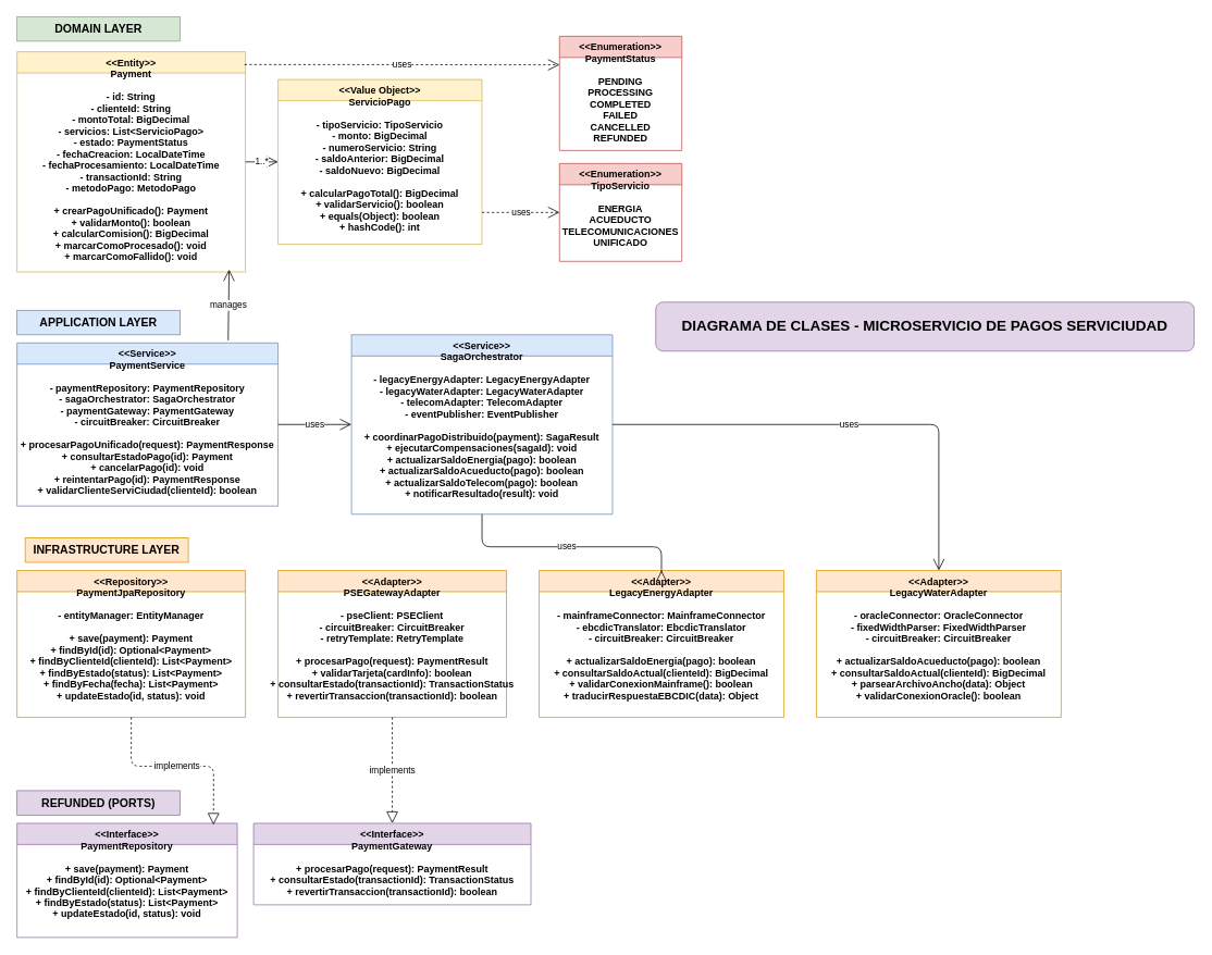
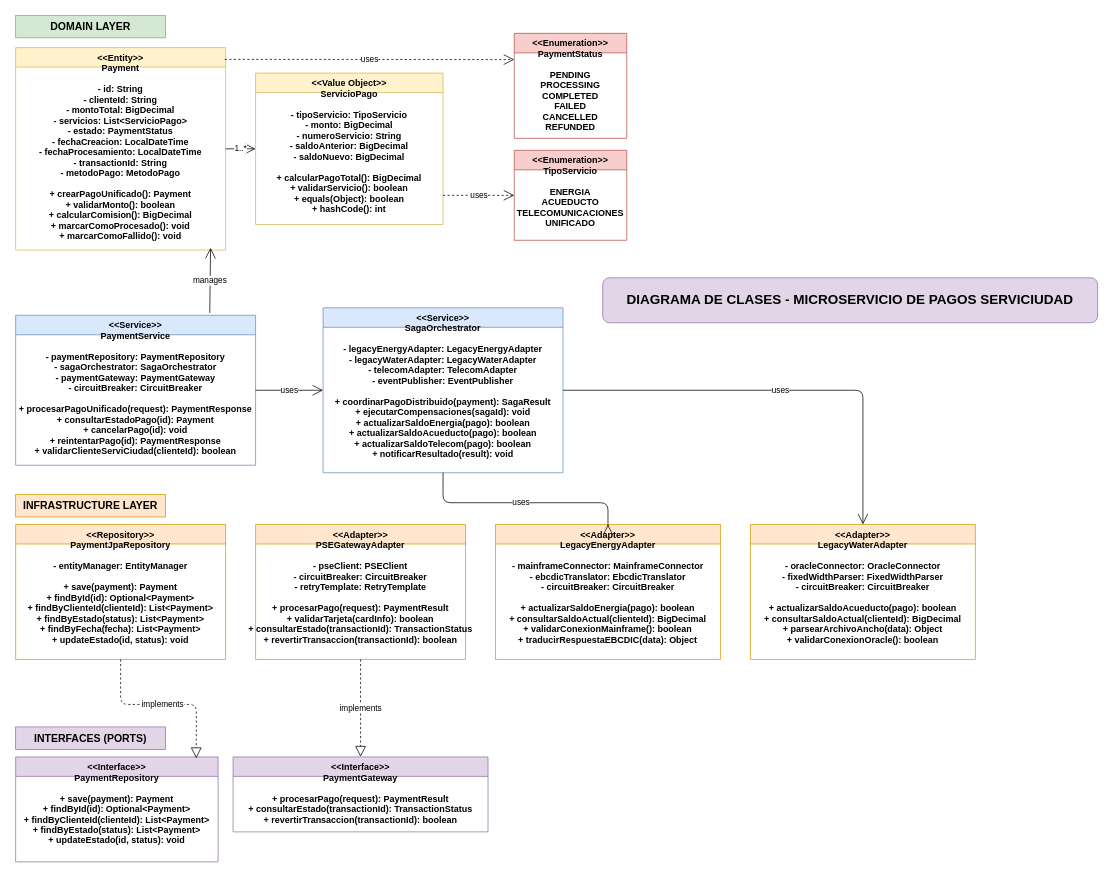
  <mxCell id="0" />
  <mxCell id="1" parent="0" />
  <mxCell id="2" value="DIAGRAMA DE CLASES - MICROSERVICIO DE PAGOS SERVICIUDAD" style="rounded=1;whiteSpace=wrap;html=1;fillColor=#e1d5e7;strokeColor=#9673a6;fontSize=18;fontStyle=1;" vertex="1" parent="1"><mxGeometry x="803" y="370" width="660" height="60" as="geometry" /></mxCell>
  <mxCell id="3" value="DOMAIN LAYER" style="rounded=0;whiteSpace=wrap;html=1;fillColor=#d5e8d4;strokeColor=#82b366;fontSize=14;fontStyle=1;" vertex="1" parent="1"><mxGeometry x="20" y="20" width="200" height="30" as="geometry" /></mxCell>
  <mxCell id="4" value="&lt;&lt;Entity&gt;&gt;&#10;Payment&#10;&#10;- id: String&#10;- clienteId: String&#10;- montoTotal: BigDecimal&#10;- servicios: List&lt;ServicioPago&gt;&#10;- estado: PaymentStatus&#10;- fechaCreacion: LocalDateTime&#10;- fechaProcesamiento: LocalDateTime&#10;- transactionId: String&#10;- metodoPago: MetodoPago&#10;&#10;+ crearPagoUnificado(): Payment&#10;+ validarMonto(): boolean&#10;+ calcularComision(): BigDecimal&#10;+ marcarComoProcesado(): void&#10;+ marcarComoFallido(): void" style="swimlane;fontStyle=1;align=center;verticalAlign=top;childLayout=stackLayout;horizontal=1;startSize=26;horizontalStack=0;resizeParent=1;resizeParentMax=0;resizeLast=0;collapsible=1;marginBottom=0;fillColor=#fff2cc;strokeColor=#d6b656;" vertex="1" parent="1"><mxGeometry x="20" y="63" width="280" height="270" as="geometry" /></mxCell>
  <mxCell id="5" value="&lt;&lt;Value Object&gt;&gt;&#10;ServicioPago&#10;&#10;- tipoServicio: TipoServicio&#10;- monto: BigDecimal&#10;- numeroServicio: String&#10;- saldoAnterior: BigDecimal&#10;- saldoNuevo: BigDecimal&#10;&#10;+ calcularPagoTotal(): BigDecimal&#10;+ validarServicio(): boolean&#10;+ equals(Object): boolean&#10;+ hashCode(): int" style="swimlane;fontStyle=1;align=center;verticalAlign=top;childLayout=stackLayout;horizontal=1;startSize=26;horizontalStack=0;resizeParent=1;resizeParentMax=0;resizeLast=0;collapsible=1;marginBottom=0;fillColor=#fff2cc;strokeColor=#d6b656;" vertex="1" parent="1"><mxGeometry x="340" y="97" width="250" height="202" as="geometry" /></mxCell>
  <mxCell id="6" value="&lt;&lt;Enumeration&gt;&gt;&#10;PaymentStatus&#10;&#10;PENDING&#10;PROCESSING&#10;COMPLETED&#10;FAILED&#10;CANCELLED&#10;REFUNDED" style="swimlane;fontStyle=1;align=center;verticalAlign=top;childLayout=stackLayout;horizontal=1;startSize=26;horizontalStack=0;resizeParent=1;resizeParentMax=0;resizeLast=0;collapsible=1;marginBottom=0;fillColor=#f8cecc;strokeColor=#b85450;" vertex="1" parent="1"><mxGeometry x="685" y="44" width="150" height="140" as="geometry" /></mxCell>
  <mxCell id="7" value="&lt;&lt;Enumeration&gt;&gt;&#10;TipoServicio&#10;&#10;ENERGIA&#10;ACUEDUCTO&#10;TELECOMUNICACIONES&#10;UNIFICADO" style="swimlane;fontStyle=1;align=center;verticalAlign=top;childLayout=stackLayout;horizontal=1;startSize=26;horizontalStack=0;resizeParent=1;resizeParentMax=0;resizeLast=0;collapsible=1;marginBottom=0;fillColor=#f8cecc;strokeColor=#b85450;" vertex="1" parent="1"><mxGeometry x="685" y="200" width="150" height="120" as="geometry" /></mxCell>
- <mxCell id="8" value="APPLICATION LAYER" style="rounded=0;whiteSpace=wrap;html=1;fillColor=#dae8fc;strokeColor=#6c8ebf;fontSize=14;fontStyle=1;" vertex="1" parent="1"><mxGeometry x="20" y="380" width="200" height="30" as="geometry" /></mxCell>
  <mxCell id="9" value="&lt;&lt;Service&gt;&gt;&#10;PaymentService&#10;&#10;- paymentRepository: PaymentRepository&#10;- sagaOrchestrator: SagaOrchestrator&#10;- paymentGateway: PaymentGateway&#10;- circuitBreaker: CircuitBreaker&#10;&#10;+ procesarPagoUnificado(request): PaymentResponse&#10;+ consultarEstadoPago(id): Payment&#10;+ cancelarPago(id): void&#10;+ reintentarPago(id): PaymentResponse&#10;+ validarClienteServiCiudad(clienteId): boolean" style="swimlane;fontStyle=1;align=center;verticalAlign=top;childLayout=stackLayout;horizontal=1;startSize=26;horizontalStack=0;resizeParent=1;resizeParentMax=0;resizeLast=0;collapsible=1;marginBottom=0;fillColor=#dae8fc;strokeColor=#6c8ebf;" vertex="1" parent="1"><mxGeometry x="20" y="420" width="320" height="200" as="geometry" /></mxCell>
  <mxCell id="10" value="&lt;&lt;Service&gt;&gt;&#10;SagaOrchestrator&#10;&#10;- legacyEnergyAdapter: LegacyEnergyAdapter&#10;- legacyWaterAdapter: LegacyWaterAdapter&#10;- telecomAdapter: TelecomAdapter&#10;- eventPublisher: EventPublisher&#10;&#10;+ coordinarPagoDistribuido(payment): SagaResult&#10;+ ejecutarCompensaciones(sagaId): void&#10;+ actualizarSaldoEnergia(pago): boolean&#10;+ actualizarSaldoAcueducto(pago): boolean&#10;+ actualizarSaldoTelecom(pago): boolean&#10;+ notificarResultado(result): void" style="swimlane;fontStyle=1;align=center;verticalAlign=top;childLayout=stackLayout;horizontal=1;startSize=26;horizontalStack=0;resizeParent=1;resizeParentMax=0;resizeLast=0;collapsible=1;marginBottom=0;fillColor=#dae8fc;strokeColor=#6c8ebf;" vertex="1" parent="1"><mxGeometry x="430" y="410" width="320" height="220" as="geometry" /></mxCell>
- <mxCell id="11" value="INFRASTRUCTURE LAYER" style="rounded=0;whiteSpace=wrap;html=1;fillColor=#ffe6cc;strokeColor=#d79b00;fontSize=14;fontStyle=1;" vertex="1" parent="1"><mxGeometry x="30" y="659" width="200" height="30" as="geometry" /></mxCell>
+ <mxCell id="11" value="INFRASTRUCTURE LAYER" style="rounded=0;whiteSpace=wrap;html=1;fillColor=#ffe6cc;strokeColor=#d79b00;fontSize=14;fontStyle=1;" vertex="1" parent="1"><mxGeometry x="20" y="659" width="200" height="30" as="geometry" /></mxCell>
  <mxCell id="12" value="&lt;&lt;Repository&gt;&gt;&#10;PaymentJpaRepository&#10;&#10;- entityManager: EntityManager&#10;&#10;+ save(payment): Payment&#10;+ findById(id): Optional&lt;Payment&gt;&#10;+ findByClienteId(clienteId): List&lt;Payment&gt;&#10;+ findByEstado(status): List&lt;Payment&gt;&#10;+ findByFecha(fecha): List&lt;Payment&gt;&#10;+ updateEstado(id, status): void" style="swimlane;fontStyle=1;align=center;verticalAlign=top;childLayout=stackLayout;horizontal=1;startSize=26;horizontalStack=0;resizeParent=1;resizeParentMax=0;resizeLast=0;collapsible=1;marginBottom=0;fillColor=#ffe6cc;strokeColor=#d79b00;" vertex="1" parent="1"><mxGeometry x="20" y="699" width="280" height="180" as="geometry" /></mxCell>
  <mxCell id="13" value="&lt;&lt;Adapter&gt;&gt;&#10;PSEGatewayAdapter&#10;&#10;- pseClient: PSEClient&#10;- circuitBreaker: CircuitBreaker&#10;- retryTemplate: RetryTemplate&#10;&#10;+ procesarPago(request): PaymentResult&#10;+ validarTarjeta(cardInfo): boolean&#10;+ consultarEstado(transactionId): TransactionStatus&#10;+ revertirTransaccion(transactionId): boolean" style="swimlane;fontStyle=1;align=center;verticalAlign=top;childLayout=stackLayout;horizontal=1;startSize=26;horizontalStack=0;resizeParent=1;resizeParentMax=0;resizeLast=0;collapsible=1;marginBottom=0;fillColor=#ffe6cc;strokeColor=#d79b00;" vertex="1" parent="1"><mxGeometry x="340" y="699" width="280" height="180" as="geometry" /></mxCell>
  <mxCell id="14" value="&lt;&lt;Adapter&gt;&gt;&#10;LegacyEnergyAdapter&#10;&#10;- mainframeConnector: MainframeConnector&#10;- ebcdicTranslator: EbcdicTranslator&#10;- circuitBreaker: CircuitBreaker&#10;&#10;+ actualizarSaldoEnergia(pago): boolean&#10;+ consultarSaldoActual(clienteId): BigDecimal&#10;+ validarConexionMainframe(): boolean&#10;+ traducirRespuestaEBCDIC(data): Object" style="swimlane;fontStyle=1;align=center;verticalAlign=top;childLayout=stackLayout;horizontal=1;startSize=26;horizontalStack=0;resizeParent=1;resizeParentMax=0;resizeLast=0;collapsible=1;marginBottom=0;fillColor=#ffe6cc;strokeColor=#d79b00;" vertex="1" parent="1"><mxGeometry x="660" y="699" width="300" height="180" as="geometry" /></mxCell>
  <mxCell id="15" value="&lt;&lt;Adapter&gt;&gt;&#10;LegacyWaterAdapter&#10;&#10;- oracleConnector: OracleConnector&#10;- fixedWidthParser: FixedWidthParser&#10;- circuitBreaker: CircuitBreaker&#10;&#10;+ actualizarSaldoAcueducto(pago): boolean&#10;+ consultarSaldoActual(clienteId): BigDecimal&#10;+ parsearArchivoAncho(data): Object&#10;+ validarConexionOracle(): boolean" style="swimlane;fontStyle=1;align=center;verticalAlign=top;childLayout=stackLayout;horizontal=1;startSize=26;horizontalStack=0;resizeParent=1;resizeParentMax=0;resizeLast=0;collapsible=1;marginBottom=0;fillColor=#ffe6cc;strokeColor=#d79b00;" vertex="1" parent="1"><mxGeometry x="1000" y="699" width="300" height="180" as="geometry" /></mxCell>
- <mxCell id="16" value="REFUNDED (PORTS)" style="rounded=0;whiteSpace=wrap;html=1;fillColor=#e1d5e7;strokeColor=#9673a6;fontSize=14;fontStyle=1;" vertex="1" parent="1"><mxGeometry x="20" y="969" width="200" height="30" as="geometry" /></mxCell>
+ <mxCell id="16" value="INTERFACES (PORTS)" style="rounded=0;whiteSpace=wrap;html=1;fillColor=#e1d5e7;strokeColor=#9673a6;fontSize=14;fontStyle=1;" vertex="1" parent="1"><mxGeometry x="20" y="969" width="200" height="30" as="geometry" /></mxCell>
  <mxCell id="17" value="&lt;&lt;Interface&gt;&gt;&#10;PaymentRepository&#10;&#10;+ save(payment): Payment&#10;+ findById(id): Optional&lt;Payment&gt;&#10;+ findByClienteId(clienteId): List&lt;Payment&gt;&#10;+ findByEstado(status): List&lt;Payment&gt;&#10;+ updateEstado(id, status): void" style="swimlane;fontStyle=1;align=center;verticalAlign=top;childLayout=stackLayout;horizontal=1;startSize=26;horizontalStack=0;resizeParent=1;resizeParentMax=0;resizeLast=0;collapsible=1;marginBottom=0;fillColor=#e1d5e7;strokeColor=#9673a6;" vertex="1" parent="1"><mxGeometry x="20" y="1009" width="270" height="140" as="geometry" /></mxCell>
  <mxCell id="18" value="&lt;&lt;Interface&gt;&gt;&#10;PaymentGateway&#10;&#10;+ procesarPago(request): PaymentResult&#10;+ consultarEstado(transactionId): TransactionStatus&#10;+ revertirTransaccion(transactionId): boolean" style="swimlane;fontStyle=1;align=center;verticalAlign=top;childLayout=stackLayout;horizontal=1;startSize=26;horizontalStack=0;resizeParent=1;resizeParentMax=0;resizeLast=0;collapsible=1;marginBottom=0;fillColor=#e1d5e7;strokeColor=#9673a6;" vertex="1" parent="1"><mxGeometry x="310" y="1009" width="340" height="100" as="geometry" /></mxCell>
  <mxCell id="19" value="1..*" style="endArrow=open;endFill=0;endSize=12;html=1;strokeColor=#000000;" edge="1" parent="1" source="4" target="5"><mxGeometry width="160" relative="1" as="geometry"><mxPoint x="320" y="170" as="sourcePoint" /><mxPoint x="340" y="170" as="targetPoint" /></mxGeometry></mxCell>
  <mxCell id="20" value="uses" style="endArrow=open;endFill=0;endSize=12;html=1;strokeColor=#000000;dashed=1;exitX=0.996;exitY=0.058;exitDx=0;exitDy=0;exitPerimeter=0;entryX=0;entryY=0.25;entryDx=0;entryDy=0;" edge="1" parent="1" source="4" target="6"><mxGeometry width="160" relative="1" as="geometry"><mxPoint x="300" y="177" as="sourcePoint" /><mxPoint x="640" y="120" as="targetPoint" /></mxGeometry></mxCell>
  <mxCell id="21" value="uses" style="endArrow=open;endFill=0;endSize=12;html=1;strokeColor=#000000;dashed=1;" edge="1" parent="1" target="7"><mxGeometry width="160" relative="1" as="geometry"><mxPoint x="590" y="260" as="sourcePoint" /><mxPoint x="640" y="270" as="targetPoint" /></mxGeometry></mxCell>
  <mxCell id="22" value="manages" style="endArrow=open;endFill=0;endSize=12;html=1;strokeColor=#000000;exitX=0.809;exitY=-0.016;exitDx=0;exitDy=0;exitPerimeter=0;" edge="1" parent="1" source="9"><mxGeometry width="160" relative="1" as="geometry"><mxPoint x="140" y="420" as="sourcePoint" /><mxPoint x="280" y="330" as="targetPoint" /></mxGeometry></mxCell>
  <mxCell id="23" value="uses" style="endArrow=open;endFill=0;endSize=12;html=1;strokeColor=#000000;" edge="1" parent="1" source="9" target="10"><mxGeometry width="160" relative="1" as="geometry"><mxPoint x="340" y="520" as="sourcePoint" /><mxPoint x="380" y="520" as="targetPoint" /></mxGeometry></mxCell>
  <mxCell id="24" value="implements" style="endArrow=block;endFill=0;endSize=12;html=1;strokeColor=#000000;dashed=1;entryX=0.892;entryY=0.014;entryDx=0;entryDy=0;entryPerimeter=0;" edge="1" parent="1" source="12" target="17"><mxGeometry width="160" relative="1" as="geometry"><mxPoint x="300" y="759" as="sourcePoint" /><mxPoint x="840" y="489" as="targetPoint" /><Array as="points"><mxPoint x="160" y="939" /><mxPoint x="261" y="939" /></Array></mxGeometry></mxCell>
  <mxCell id="25" value="implements" style="endArrow=block;endFill=0;endSize=12;html=1;strokeColor=#000000;dashed=1;" edge="1" parent="1" source="13" target="18"><mxGeometry width="160" relative="1" as="geometry"><mxPoint x="620" y="759" as="sourcePoint" /><mxPoint x="1140" y="489" as="targetPoint" /></mxGeometry></mxCell>
  <mxCell id="26" value="uses" style="endArrow=open;endFill=0;endSize=12;html=1;strokeColor=#000000;" edge="1" parent="1" source="10" target="14"><mxGeometry x="-0.008" width="160" relative="1" as="geometry"><mxPoint x="540" y="640" as="sourcePoint" /><mxPoint x="660" y="770" as="targetPoint" /><Array as="points"><mxPoint x="590" y="670" /><mxPoint x="810" y="670" /><mxPoint x="810" y="700" /></Array><mxPoint as="offset" /></mxGeometry></mxCell>
  <mxCell id="27" value="uses" style="endArrow=open;endFill=0;endSize=12;html=1;strokeColor=#000000;" edge="1" parent="1" source="10" target="15"><mxGeometry width="160" relative="1" as="geometry"><mxPoint x="640" y="640" as="sourcePoint" /><mxPoint x="1000" y="770" as="targetPoint" /><Array as="points"><mxPoint x="1150" y="520" /></Array></mxGeometry></mxCell>
